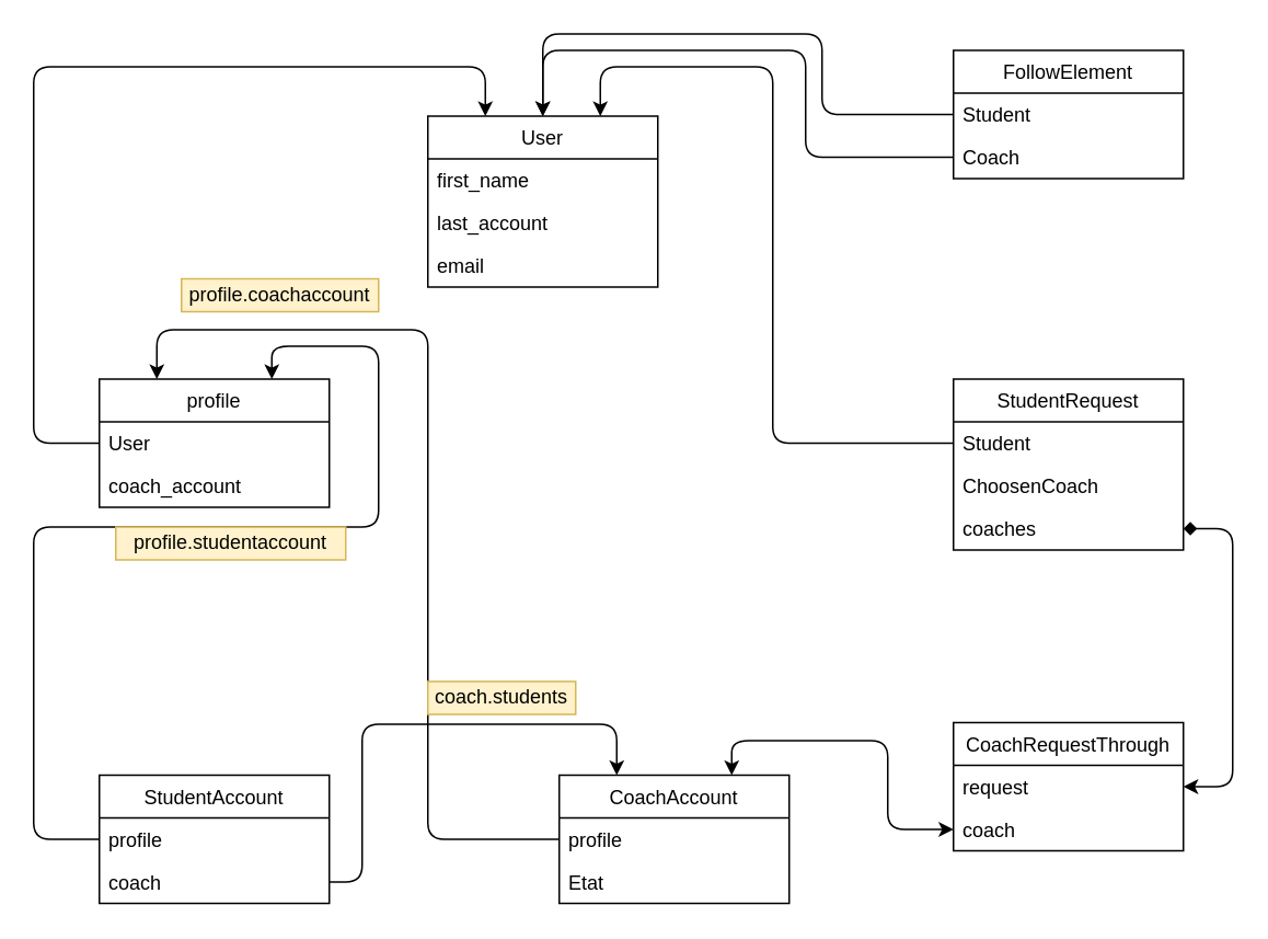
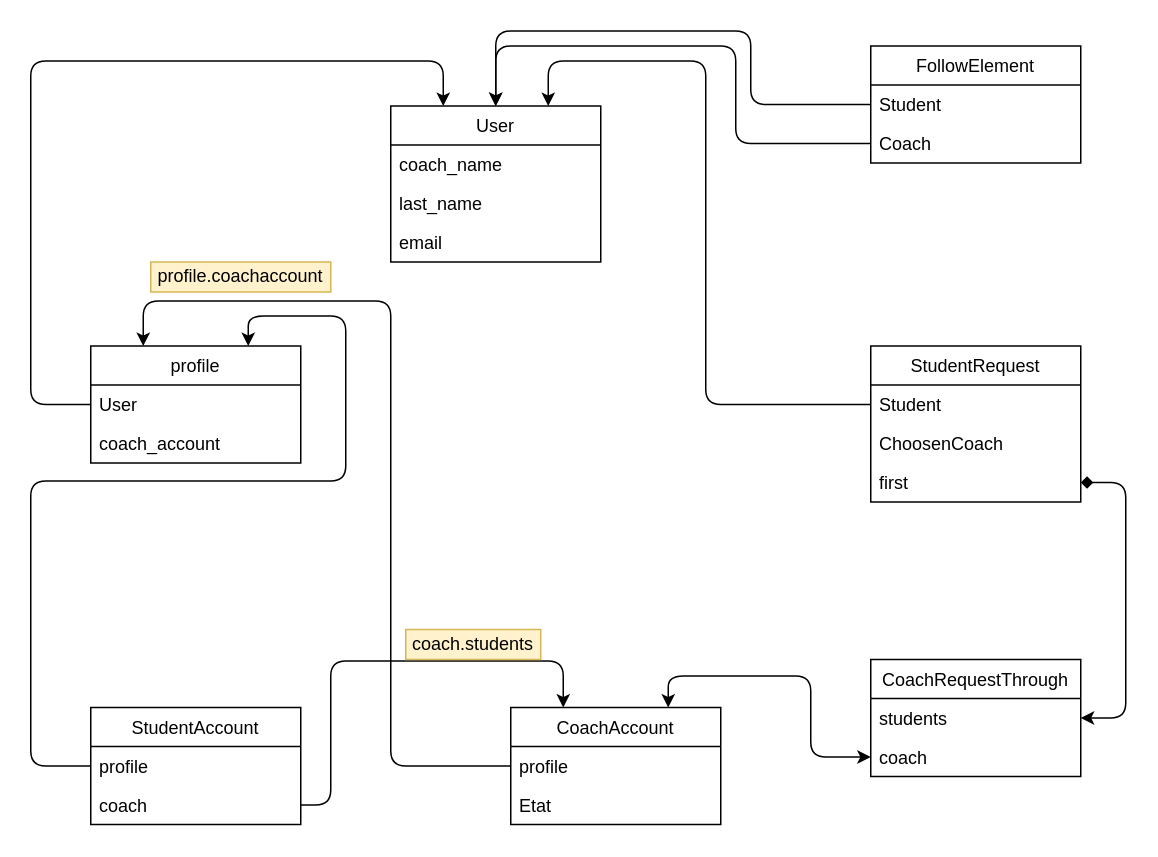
  <mxCell id="0" />
  <mxCell id="1" parent="0" />
  <mxCell id="2" value="User" style="swimlane;fontStyle=0;childLayout=stackLayout;horizontal=1;startSize=26;fillColor=none;horizontalStack=0;resizeParent=1;resizeParentMax=0;resizeLast=0;collapsible=1;marginBottom=0;" vertex="1" parent="1"><mxGeometry x="260" y="70" width="140" height="104" as="geometry" /></mxCell>
- <mxCell id="3" value="first_name" style="text;strokeColor=none;fillColor=none;align=left;verticalAlign=top;spacingLeft=4;spacingRight=4;overflow=hidden;rotatable=0;points=[[0,0.5],[1,0.5]];portConstraint=eastwest;" vertex="1" parent="2"><mxGeometry y="26" width="140" height="26" as="geometry" /></mxCell>
- <mxCell id="4" value="last_account" style="text;strokeColor=none;fillColor=none;align=left;verticalAlign=top;spacingLeft=4;spacingRight=4;overflow=hidden;rotatable=0;points=[[0,0.5],[1,0.5]];portConstraint=eastwest;" vertex="1" parent="2"><mxGeometry y="52" width="140" height="26" as="geometry" /></mxCell>
+ <mxCell id="3" value="coach_name" style="text;strokeColor=none;fillColor=none;align=left;verticalAlign=top;spacingLeft=4;spacingRight=4;overflow=hidden;rotatable=0;points=[[0,0.5],[1,0.5]];portConstraint=eastwest;" vertex="1" parent="2"><mxGeometry y="26" width="140" height="26" as="geometry" /></mxCell>
+ <mxCell id="4" value="last_name" style="text;strokeColor=none;fillColor=none;align=left;verticalAlign=top;spacingLeft=4;spacingRight=4;overflow=hidden;rotatable=0;points=[[0,0.5],[1,0.5]];portConstraint=eastwest;" vertex="1" parent="2"><mxGeometry y="52" width="140" height="26" as="geometry" /></mxCell>
  <mxCell id="5" value="email" style="text;strokeColor=none;fillColor=none;align=left;verticalAlign=top;spacingLeft=4;spacingRight=4;overflow=hidden;rotatable=0;points=[[0,0.5],[1,0.5]];portConstraint=eastwest;" vertex="1" parent="2"><mxGeometry y="78" width="140" height="26" as="geometry" /></mxCell>
  <mxCell id="6" value="profile" style="swimlane;fontStyle=0;childLayout=stackLayout;horizontal=1;startSize=26;fillColor=none;horizontalStack=0;resizeParent=1;resizeParentMax=0;resizeLast=0;collapsible=1;marginBottom=0;" vertex="1" parent="1"><mxGeometry x="60" y="230" width="140" height="78" as="geometry" /></mxCell>
  <mxCell id="7" value="User" style="text;strokeColor=none;fillColor=none;align=left;verticalAlign=top;spacingLeft=4;spacingRight=4;overflow=hidden;rotatable=0;points=[[0,0.5],[1,0.5]];portConstraint=eastwest;" vertex="1" parent="6"><mxGeometry y="26" width="140" height="26" as="geometry" /></mxCell>
  <mxCell id="8" value="coach_account" style="text;strokeColor=none;fillColor=none;align=left;verticalAlign=top;spacingLeft=4;spacingRight=4;overflow=hidden;rotatable=0;points=[[0,0.5],[1,0.5]];portConstraint=eastwest;" vertex="1" parent="6"><mxGeometry y="52" width="140" height="26" as="geometry" /></mxCell>
  <mxCell id="9" value="" style="endArrow=classic;html=1;entryX=0.25;entryY=0;entryDx=0;entryDy=0;exitX=0;exitY=0.5;exitDx=0;exitDy=0;" edge="1" parent="1" source="7" target="2"><mxGeometry width="50" height="50" relative="1" as="geometry"><mxPoint x="120" y="170" as="sourcePoint" /><mxPoint x="170" y="120" as="targetPoint" /><Array as="points"><mxPoint x="20" y="269" /><mxPoint x="20" y="40" /><mxPoint x="295" y="40" /></Array></mxGeometry></mxCell>
  <mxCell id="10" value="StudentAccount" style="swimlane;fontStyle=0;childLayout=stackLayout;horizontal=1;startSize=26;fillColor=none;horizontalStack=0;resizeParent=1;resizeParentMax=0;resizeLast=0;collapsible=1;marginBottom=0;" vertex="1" parent="1"><mxGeometry x="60" y="471" width="140" height="78" as="geometry" /></mxCell>
  <mxCell id="11" value="profile" style="text;strokeColor=none;fillColor=none;align=left;verticalAlign=top;spacingLeft=4;spacingRight=4;overflow=hidden;rotatable=0;points=[[0,0.5],[1,0.5]];portConstraint=eastwest;" vertex="1" parent="10"><mxGeometry y="26" width="140" height="26" as="geometry" /></mxCell>
  <mxCell id="12" value="coach" style="text;strokeColor=none;fillColor=none;align=left;verticalAlign=top;spacingLeft=4;spacingRight=4;overflow=hidden;rotatable=0;points=[[0,0.5],[1,0.5]];portConstraint=eastwest;" vertex="1" parent="10"><mxGeometry y="52" width="140" height="26" as="geometry" /></mxCell>
  <mxCell id="13" value="CoachAccount" style="swimlane;fontStyle=0;childLayout=stackLayout;horizontal=1;startSize=26;fillColor=none;horizontalStack=0;resizeParent=1;resizeParentMax=0;resizeLast=0;collapsible=1;marginBottom=0;" vertex="1" parent="1"><mxGeometry x="340" y="471" width="140" height="78" as="geometry" /></mxCell>
  <mxCell id="14" value="profile" style="text;strokeColor=none;fillColor=none;align=left;verticalAlign=top;spacingLeft=4;spacingRight=4;overflow=hidden;rotatable=0;points=[[0,0.5],[1,0.5]];portConstraint=eastwest;" vertex="1" parent="13"><mxGeometry y="26" width="140" height="26" as="geometry" /></mxCell>
  <mxCell id="15" value="Etat" style="text;strokeColor=none;fillColor=none;align=left;verticalAlign=top;spacingLeft=4;spacingRight=4;overflow=hidden;rotatable=0;points=[[0,0.5],[1,0.5]];portConstraint=eastwest;" vertex="1" parent="13"><mxGeometry y="52" width="140" height="26" as="geometry" /></mxCell>
  <mxCell id="16" value="" style="endArrow=classic;html=1;entryX=0.75;entryY=0;entryDx=0;entryDy=0;exitX=0;exitY=0.5;exitDx=0;exitDy=0;" edge="1" parent="1" source="11" target="6"><mxGeometry width="50" height="50" relative="1" as="geometry"><mxPoint x="20" y="450" as="sourcePoint" /><mxPoint x="70" y="400" as="targetPoint" /><Array as="points"><mxPoint x="20" y="510" /><mxPoint x="20" y="320" /><mxPoint x="230" y="320" /><mxPoint x="230" y="210" /><mxPoint x="165" y="210" /></Array></mxGeometry></mxCell>
  <mxCell id="17" value="" style="endArrow=classic;html=1;exitX=0;exitY=0.5;exitDx=0;exitDy=0;entryX=0.25;entryY=0;entryDx=0;entryDy=0;" edge="1" parent="1" source="14" target="6"><mxGeometry width="50" height="50" relative="1" as="geometry"><mxPoint x="340" y="360" as="sourcePoint" /><mxPoint x="390" y="310" as="targetPoint" /><Array as="points"><mxPoint x="260" y="510" /><mxPoint x="260" y="200" /><mxPoint x="95" y="200" /></Array></mxGeometry></mxCell>
  <mxCell id="18" value="" style="endArrow=classic;html=1;entryX=0.25;entryY=0;entryDx=0;entryDy=0;exitX=1;exitY=0.5;exitDx=0;exitDy=0;" edge="1" parent="1" source="12" target="13"><mxGeometry width="50" height="50" relative="1" as="geometry"><mxPoint x="230" y="590" as="sourcePoint" /><mxPoint x="280" y="540" as="targetPoint" /><Array as="points"><mxPoint x="220" y="536" /><mxPoint x="220" y="440" /><mxPoint x="375" y="440" /></Array></mxGeometry></mxCell>
  <mxCell id="19" value="StudentRequest" style="swimlane;fontStyle=0;childLayout=stackLayout;horizontal=1;startSize=26;fillColor=none;horizontalStack=0;resizeParent=1;resizeParentMax=0;resizeLast=0;collapsible=1;marginBottom=0;" vertex="1" parent="1"><mxGeometry x="580" y="230" width="140" height="104" as="geometry" /></mxCell>
  <mxCell id="20" value="Student" style="text;strokeColor=none;fillColor=none;align=left;verticalAlign=top;spacingLeft=4;spacingRight=4;overflow=hidden;rotatable=0;points=[[0,0.5],[1,0.5]];portConstraint=eastwest;" vertex="1" parent="19"><mxGeometry y="26" width="140" height="26" as="geometry" /></mxCell>
  <mxCell id="21" value="ChoosenCoach" style="text;strokeColor=none;fillColor=none;align=left;verticalAlign=top;spacingLeft=4;spacingRight=4;overflow=hidden;rotatable=0;points=[[0,0.5],[1,0.5]];portConstraint=eastwest;" vertex="1" parent="19"><mxGeometry y="52" width="140" height="26" as="geometry" /></mxCell>
- <mxCell id="22" value="coaches" style="text;strokeColor=none;fillColor=none;align=left;verticalAlign=top;spacingLeft=4;spacingRight=4;overflow=hidden;rotatable=0;points=[[0,0.5],[1,0.5]];portConstraint=eastwest;" vertex="1" parent="19"><mxGeometry y="78" width="140" height="26" as="geometry" /></mxCell>
+ <mxCell id="22" value="first" style="text;strokeColor=none;fillColor=none;align=left;verticalAlign=top;spacingLeft=4;spacingRight=4;overflow=hidden;rotatable=0;points=[[0,0.5],[1,0.5]];portConstraint=eastwest;" vertex="1" parent="19"><mxGeometry y="78" width="140" height="26" as="geometry" /></mxCell>
  <mxCell id="23" value="CoachRequestThrough" style="swimlane;fontStyle=0;childLayout=stackLayout;horizontal=1;startSize=26;fillColor=none;horizontalStack=0;resizeParent=1;resizeParentMax=0;resizeLast=0;collapsible=1;marginBottom=0;" vertex="1" parent="1"><mxGeometry x="580" y="439" width="140" height="78" as="geometry" /></mxCell>
- <mxCell id="24" value="request" style="text;strokeColor=none;fillColor=none;align=left;verticalAlign=top;spacingLeft=4;spacingRight=4;overflow=hidden;rotatable=0;points=[[0,0.5],[1,0.5]];portConstraint=eastwest;" vertex="1" parent="23"><mxGeometry y="26" width="140" height="26" as="geometry" /></mxCell>
+ <mxCell id="24" value="students" style="text;strokeColor=none;fillColor=none;align=left;verticalAlign=top;spacingLeft=4;spacingRight=4;overflow=hidden;rotatable=0;points=[[0,0.5],[1,0.5]];portConstraint=eastwest;" vertex="1" parent="23"><mxGeometry y="26" width="140" height="26" as="geometry" /></mxCell>
  <mxCell id="25" value="coach" style="text;strokeColor=none;fillColor=none;align=left;verticalAlign=top;spacingLeft=4;spacingRight=4;overflow=hidden;rotatable=0;points=[[0,0.5],[1,0.5]];portConstraint=eastwest;" vertex="1" parent="23"><mxGeometry y="52" width="140" height="26" as="geometry" /></mxCell>
  <mxCell id="26" value="" style="endArrow=classic;html=1;entryX=0.75;entryY=0;entryDx=0;entryDy=0;exitX=0;exitY=0.5;exitDx=0;exitDy=0;startArrow=classic;startFill=1;" edge="1" parent="1" source="25" target="13"><mxGeometry width="50" height="50" relative="1" as="geometry"><mxPoint x="445" y="440" as="sourcePoint" /><mxPoint x="540" y="360" as="targetPoint" /><Array as="points"><mxPoint x="540" y="504" /><mxPoint x="540" y="450" /><mxPoint x="445" y="450" /></Array></mxGeometry></mxCell>
  <mxCell id="27" value="" style="endArrow=classic;html=1;entryX=0.75;entryY=0;entryDx=0;entryDy=0;exitX=0;exitY=0.5;exitDx=0;exitDy=0;" edge="1" parent="1" source="20" target="2"><mxGeometry width="50" height="50" relative="1" as="geometry"><mxPoint x="480" y="350" as="sourcePoint" /><mxPoint x="530" y="300" as="targetPoint" /><Array as="points"><mxPoint x="470" y="269" /><mxPoint x="470" y="40" /><mxPoint x="365" y="40" /></Array></mxGeometry></mxCell>
  <mxCell id="28" value="" style="endArrow=diamond;startArrow=classic;html=1;exitX=1;exitY=0.5;exitDx=0;exitDy=0;entryX=1;entryY=0.5;entryDx=0;entryDy=0;" edge="1" parent="1" source="24" target="22"><mxGeometry width="50" height="50" relative="1" as="geometry"><mxPoint x="760" y="470" as="sourcePoint" /><mxPoint x="810" y="420" as="targetPoint" /><Array as="points"><mxPoint x="750" y="478" /><mxPoint x="750" y="321" /></Array></mxGeometry></mxCell>
  <mxCell id="29" value="FollowElement" style="swimlane;fontStyle=0;childLayout=stackLayout;horizontal=1;startSize=26;fillColor=none;horizontalStack=0;resizeParent=1;resizeParentMax=0;resizeLast=0;collapsible=1;marginBottom=0;" vertex="1" parent="1"><mxGeometry x="580" y="30" width="140" height="78" as="geometry" /></mxCell>
  <mxCell id="30" value="Student" style="text;strokeColor=none;fillColor=none;align=left;verticalAlign=top;spacingLeft=4;spacingRight=4;overflow=hidden;rotatable=0;points=[[0,0.5],[1,0.5]];portConstraint=eastwest;" vertex="1" parent="29"><mxGeometry y="26" width="140" height="26" as="geometry" /></mxCell>
  <mxCell id="31" value="Coach" style="text;strokeColor=none;fillColor=none;align=left;verticalAlign=top;spacingLeft=4;spacingRight=4;overflow=hidden;rotatable=0;points=[[0,0.5],[1,0.5]];portConstraint=eastwest;" vertex="1" parent="29"><mxGeometry y="52" width="140" height="26" as="geometry" /></mxCell>
  <mxCell id="32" style="edgeStyle=orthogonalEdgeStyle;rounded=1;orthogonalLoop=1;jettySize=auto;html=1;exitX=0;exitY=0.5;exitDx=0;exitDy=0;startArrow=none;startFill=0;entryX=0.5;entryY=0;entryDx=0;entryDy=0;" edge="1" parent="1" source="30" target="2"><mxGeometry relative="1" as="geometry"><mxPoint x="510" y="69" as="targetPoint" /><Array as="points"><mxPoint x="500" y="69" /><mxPoint x="500" y="20" /><mxPoint x="330" y="20" /></Array></mxGeometry></mxCell>
  <mxCell id="33" style="edgeStyle=orthogonalEdgeStyle;rounded=1;orthogonalLoop=1;jettySize=auto;html=1;exitX=0;exitY=0.5;exitDx=0;exitDy=0;startArrow=none;startFill=0;entryX=0.5;entryY=0;entryDx=0;entryDy=0;" edge="1" parent="1" source="31" target="2"><mxGeometry relative="1" as="geometry"><mxPoint x="480" y="30" as="targetPoint" /><Array as="points"><mxPoint x="490" y="95" /><mxPoint x="490" y="30" /><mxPoint x="330" y="30" /></Array></mxGeometry></mxCell>
- <mxCell id="34" value="coach.students" style="text;html=1;strokeColor=#d6b656;fillColor=#fff2cc;align=center;verticalAlign=middle;whiteSpace=wrap;rounded=0;" vertex="1" parent="1"><mxGeometry x="260" y="414" width="90" height="20" as="geometry" /></mxCell>
- <mxCell id="35" value="profile.coachaccount" style="text;html=1;strokeColor=#d6b656;fillColor=#fff2cc;align=center;verticalAlign=middle;whiteSpace=wrap;rounded=0;" vertex="1" parent="1"><mxGeometry x="110" y="169" width="120" height="20" as="geometry" /></mxCell>
- <mxCell id="36" value="profile.studentaccount" style="text;html=1;strokeColor=#d6b656;fillColor=#fff2cc;align=center;verticalAlign=middle;whiteSpace=wrap;rounded=0;" vertex="1" parent="1"><mxGeometry x="70" y="320" width="140" height="20" as="geometry" /></mxCell>
+ <mxCell id="34" value="coach.students" style="text;html=1;strokeColor=#d6b656;fillColor=#fff2cc;align=center;verticalAlign=middle;whiteSpace=wrap;rounded=0;" vertex="1" parent="1"><mxGeometry x="270" y="419" width="90" height="20" as="geometry" /></mxCell>
+ <mxCell id="35" value="profile.coachaccount" style="text;html=1;strokeColor=#d6b656;fillColor=#fff2cc;align=center;verticalAlign=middle;whiteSpace=wrap;rounded=0;" vertex="1" parent="1"><mxGeometry x="100" y="174" width="120" height="20" as="geometry" /></mxCell>
